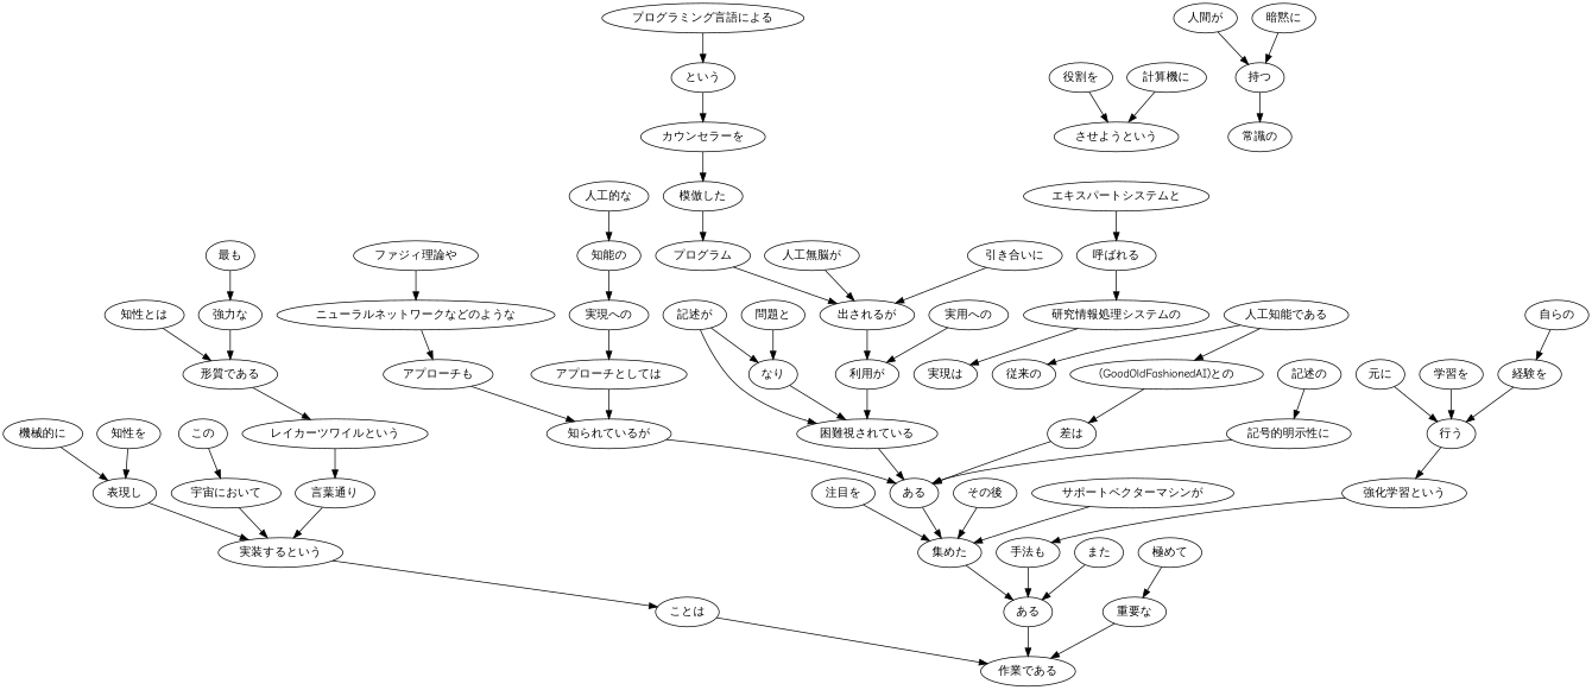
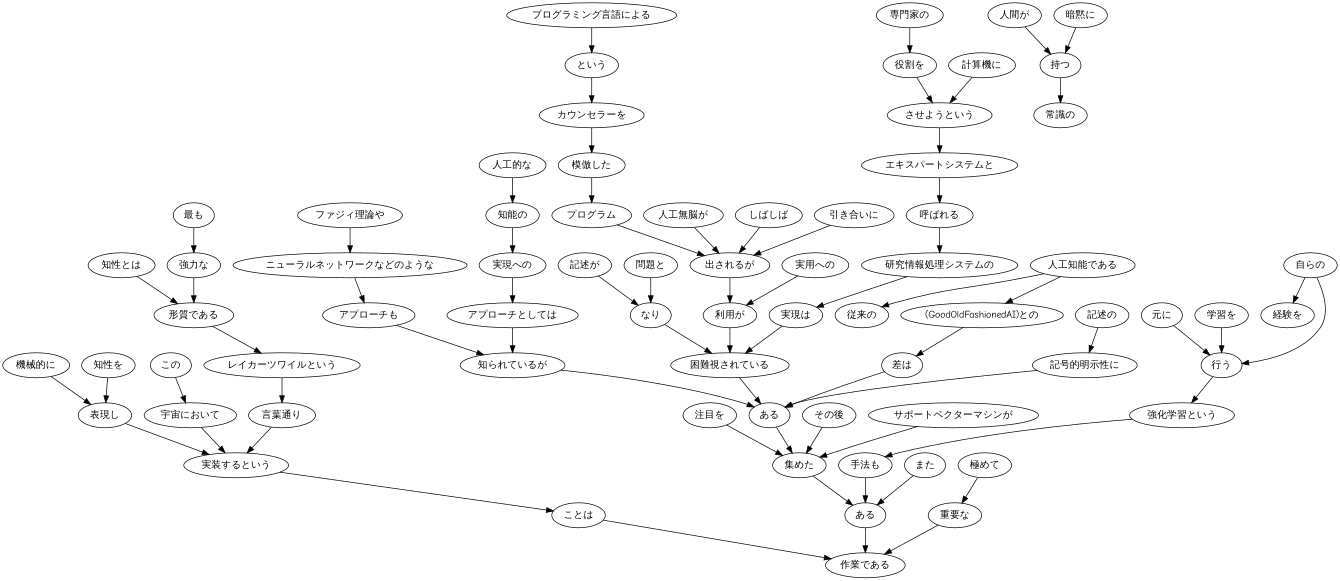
  digraph {
    fontname="Comic Neue"
    node [fontname="Comic Neue"]
    edge [fontname="Comic Neue"]
    n1 [label="プログラミング言語による"]
    n2 [label="という"]
    n3 [label="カウンセラーを"]
    n4 [label="模倣した"]
    n5 [label="プログラム"]
    n6 [label="出されるが"]
    n7 [label="利用が"]
    n8 [label="困難視されている"]
    n9 [label="ある"]
    n10 [label="人工無脳が"]
+   n11 [label="しばしば"]
    n12 [label="引き合いに"]
    n13 [label="集めた"]
    n14 [label="計算機に"]
    n15 [label="させようという"]
    n16 [label="エキスパートシステムと"]
    n17 [label="呼ばれる"]
+   n18 [label="専門家の"]
    n19 [label="役割を"]
    n20 [label="研究情報処理システムの"]
    n21 [label="実現は"]
    n22 [label="人間が"]
    n23 [label="持つ"]
    n24 [label="常識の"]
    n25 [label="暗黙に"]
    n26 [label="記述が"]
    n27 [label="なり"]
    n28 [label="問題と"]
    n29 [label="実用への"]
    n30 [label="ある"]
    n31 [label="人工的な"]
    n32 [label="知能の"]
    n33 [label="実現への"]
    n34 [label="アプローチとしては"]
    n35 [label="知られているが"]
    n36 [label="ファジィ理論や"]
    n37 [label="ニューラルネットワークなどのような"]
    n38 [label="アプローチも"]
    n39 [label="従来の"]
    n40 [label="人工知能である"]
    n41 [label="(GoodOldFashionedAI)との"]
    n42 [label="差は"]
    n43 [label="記述の"]
    n44 [label="記号的明示性に"]
    n45 [label="作業である"]
    n46 [label="その後"]
    n47 [label="サポートベクターマシンが"]
    n48 [label="注目を"]
    n49 [label="また"]
    n50 [label="自らの"]
    n51 [label="経験を"]
    n52 [label="行う"]
    n53 [label="強化学習という"]
    n54 [label="手法も"]
    n55 [label="元に"]
    n56 [label="学習を"]
    n57 [label="この"]
    n58 [label="宇宙において"]
    n59 [label="実装するという"]
    n60 [label="ことは"]
    n61 [label="知性とは"]
    n62 [label="形質である"]
    n63 [label="レイカーツワイルという"]
    n64 [label="言葉通り"]
    n65 [label="最も"]
    n66 [label="強力な"]
    n67 [label="知性を"]
    n68 [label="表現し"]
    n69 [label="機械的に"]
    n70 [label="極めて"]
    n71 [label="重要な"]
    n1 -> n2
    n2 -> n3
    n3 -> n4
    n4 -> n5
    n5 -> n6
    n6 -> n7
    n7 -> n8
    n8 -> n9
    n9 -> n13
    n10 -> n6
+   n11 -> n6
    n12 -> n6
    n13 -> n30
    n14 -> n15
+   n15 -> n16
    n16 -> n17
    n17 -> n20
+   n18 -> n19
    n19 -> n15
    n20 -> n21
-   n26 -> n8
+   n21 -> n8
    n22 -> n23
    n23 -> n24
    n25 -> n23
    n26 -> n27
    n27 -> n8
    n28 -> n27
    n29 -> n7
    n30 -> n45
    n31 -> n32
    n32 -> n33
    n33 -> n34
    n34 -> n35
    n35 -> n9
    n36 -> n37
    n37 -> n38
    n38 -> n35
    n40 -> n39
    n40 -> n41
    n41 -> n42
    n42 -> n9
    n43 -> n44
    n44 -> n9
    n46 -> n13
    n47 -> n13
    n48 -> n13
    n49 -> n30
    n50 -> n51
-   n51 -> n52
+   n50 -> n52
    n52 -> n53
    n53 -> n54
    n54 -> n30
    n55 -> n52
    n56 -> n52
    n57 -> n58
    n58 -> n59
    n59 -> n60
    n60 -> n45
    n61 -> n62
    n62 -> n63
    n63 -> n64
    n64 -> n59
    n65 -> n66
    n66 -> n62
    n67 -> n68
    n68 -> n59
    n69 -> n68
    n70 -> n71
    n71 -> n45
  }
